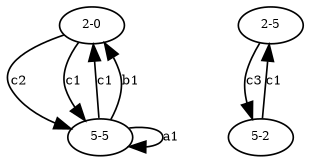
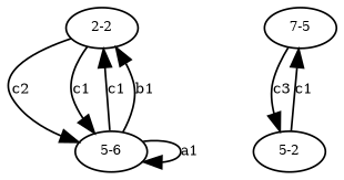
  digraph {
    node [fontsize=7]
    edge [fontsize=8]
-   n1 [height=.01 label="2-0" width=.01]
-   n2 [height=.01 label="5-5" width=.01]
-   n3 [height=.01 label="2-5" width=.01]
+   n1 [height=.01 label="2-2" width=.01]
+   n2 [height=.01 label="5-6" width=.01]
+   n3 [height=.01 label="7-5" width=.01]
    n4 [height=.01 label="5-2" width=.01]
    n1 -> n2 [label=c2]
    n1 -> n2 [label=c1]
    n2 -> n1 [label=c1]
    n2 -> n1 [label=b1]
    n2 -> n2 [label=a1]
    n3 -> n4 [label=c3]
    n4 -> n3 [label=c1]
  }
